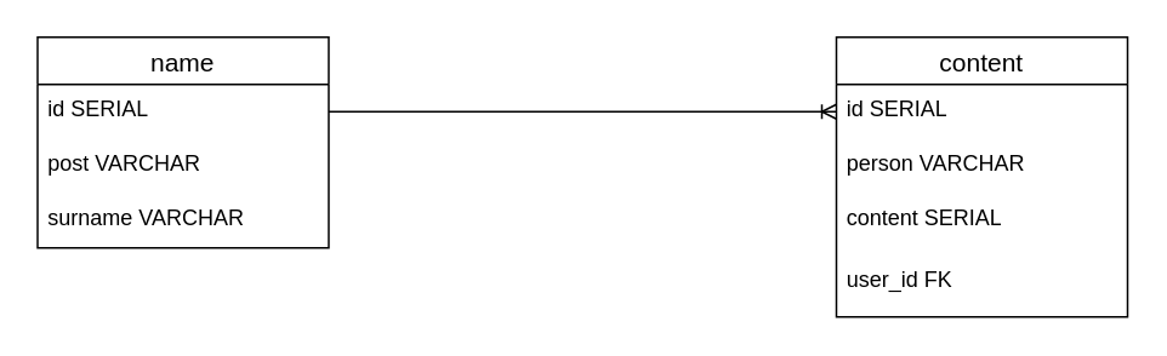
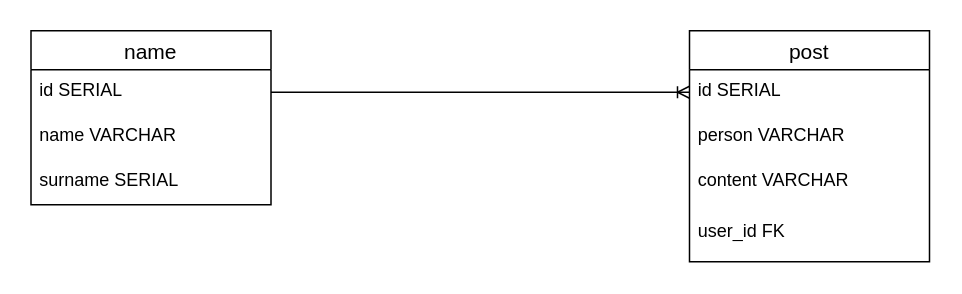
  <mxCell id="0" />
  <mxCell id="1" parent="0" />
- <mxCell id="2" value="content" style="swimlane;fontStyle=0;childLayout=stackLayout;horizontal=1;startSize=26;horizontalStack=0;resizeParent=1;resizeParentMax=0;resizeLast=0;collapsible=1;marginBottom=0;align=center;fontSize=14;" vertex="1" parent="1"><mxGeometry x="459" y="20" width="160" height="154" as="geometry"><mxRectangle x="560" y="240" width="70" height="30" as="alternateBounds" /></mxGeometry></mxCell>
+ <mxCell id="2" value="post" style="swimlane;fontStyle=0;childLayout=stackLayout;horizontal=1;startSize=26;horizontalStack=0;resizeParent=1;resizeParentMax=0;resizeLast=0;collapsible=1;marginBottom=0;align=center;fontSize=14;" vertex="1" parent="1"><mxGeometry x="459" y="20" width="160" height="154" as="geometry"><mxRectangle x="560" y="240" width="70" height="30" as="alternateBounds" /></mxGeometry></mxCell>
  <mxCell id="3" value="id SERIAL" style="text;strokeColor=none;fillColor=none;spacingLeft=4;spacingRight=4;overflow=hidden;rotatable=0;points=[[0,0.5],[1,0.5]];portConstraint=eastwest;fontSize=12;whiteSpace=wrap;html=1;" vertex="1" parent="2"><mxGeometry y="26" width="160" height="30" as="geometry" /></mxCell>
  <mxCell id="4" value="person VARCHAR" style="text;strokeColor=none;fillColor=none;spacingLeft=4;spacingRight=4;overflow=hidden;rotatable=0;points=[[0,0.5],[1,0.5]];portConstraint=eastwest;fontSize=12;whiteSpace=wrap;html=1;" vertex="1" parent="2"><mxGeometry y="56" width="160" height="30" as="geometry" /></mxCell>
- <mxCell id="5" value="content SERIAL&lt;br&gt;" style="text;strokeColor=none;fillColor=none;spacingLeft=4;spacingRight=4;overflow=hidden;rotatable=0;points=[[0,0.5],[1,0.5]];portConstraint=eastwest;fontSize=12;whiteSpace=wrap;html=1;" vertex="1" parent="2"><mxGeometry y="86" width="160" height="34" as="geometry" /></mxCell>
+ <mxCell id="5" value="content VARCHAR&lt;br&gt;" style="text;strokeColor=none;fillColor=none;spacingLeft=4;spacingRight=4;overflow=hidden;rotatable=0;points=[[0,0.5],[1,0.5]];portConstraint=eastwest;fontSize=12;whiteSpace=wrap;html=1;" vertex="1" parent="2"><mxGeometry y="86" width="160" height="34" as="geometry" /></mxCell>
  <mxCell id="6" value="user_id FK" style="text;strokeColor=none;fillColor=none;spacingLeft=4;spacingRight=4;overflow=hidden;rotatable=0;points=[[0,0.5],[1,0.5]];portConstraint=eastwest;fontSize=12;whiteSpace=wrap;html=1;" vertex="1" parent="2"><mxGeometry y="120" width="160" height="34" as="geometry" /></mxCell>
  <mxCell id="7" value="name" style="swimlane;fontStyle=0;childLayout=stackLayout;horizontal=1;startSize=26;horizontalStack=0;resizeParent=1;resizeParentMax=0;resizeLast=0;collapsible=1;marginBottom=0;align=center;fontSize=14;" vertex="1" parent="1"><mxGeometry x="20" y="20" width="160" height="116" as="geometry" /></mxCell>
  <mxCell id="8" value="id SERIAL" style="text;strokeColor=none;fillColor=none;spacingLeft=4;spacingRight=4;overflow=hidden;rotatable=0;points=[[0,0.5],[1,0.5]];portConstraint=eastwest;fontSize=12;whiteSpace=wrap;html=1;" vertex="1" parent="7"><mxGeometry y="26" width="160" height="30" as="geometry" /></mxCell>
- <mxCell id="9" value="post VARCHAR" style="text;strokeColor=none;fillColor=none;spacingLeft=4;spacingRight=4;overflow=hidden;rotatable=0;points=[[0,0.5],[1,0.5]];portConstraint=eastwest;fontSize=12;whiteSpace=wrap;html=1;" vertex="1" parent="7"><mxGeometry y="56" width="160" height="30" as="geometry" /></mxCell>
- <mxCell id="10" value="surname VARCHAR" style="text;strokeColor=none;fillColor=none;spacingLeft=4;spacingRight=4;overflow=hidden;rotatable=0;points=[[0,0.5],[1,0.5]];portConstraint=eastwest;fontSize=12;whiteSpace=wrap;html=1;" vertex="1" parent="7"><mxGeometry y="86" width="160" height="30" as="geometry" /></mxCell>
+ <mxCell id="9" value="name VARCHAR" style="text;strokeColor=none;fillColor=none;spacingLeft=4;spacingRight=4;overflow=hidden;rotatable=0;points=[[0,0.5],[1,0.5]];portConstraint=eastwest;fontSize=12;whiteSpace=wrap;html=1;" vertex="1" parent="7"><mxGeometry y="56" width="160" height="30" as="geometry" /></mxCell>
+ <mxCell id="10" value="surname SERIAL" style="text;strokeColor=none;fillColor=none;spacingLeft=4;spacingRight=4;overflow=hidden;rotatable=0;points=[[0,0.5],[1,0.5]];portConstraint=eastwest;fontSize=12;whiteSpace=wrap;html=1;" vertex="1" parent="7"><mxGeometry y="86" width="160" height="30" as="geometry" /></mxCell>
  <mxCell id="11" value="" style="edgeStyle=entityRelationEdgeStyle;fontSize=12;html=1;endArrow=ERoneToMany;rounded=0;exitX=1;exitY=0.5;exitDx=0;exitDy=0;entryX=0;entryY=0.5;entryDx=0;entryDy=0;" edge="1" parent="1" source="8" target="3"><mxGeometry width="100" height="100" relative="1" as="geometry"><mxPoint x="360" y="120" as="sourcePoint" /><mxPoint x="460" y="20" as="targetPoint" /></mxGeometry></mxCell>
